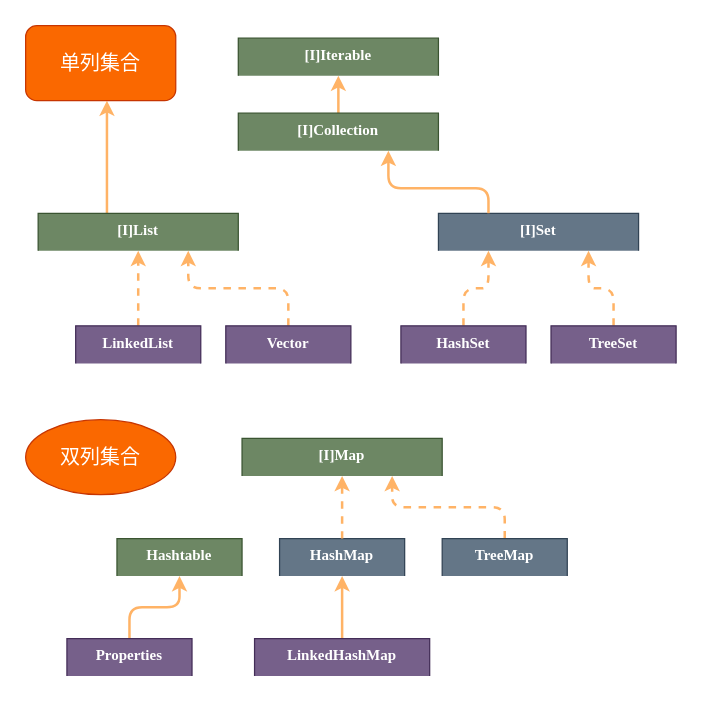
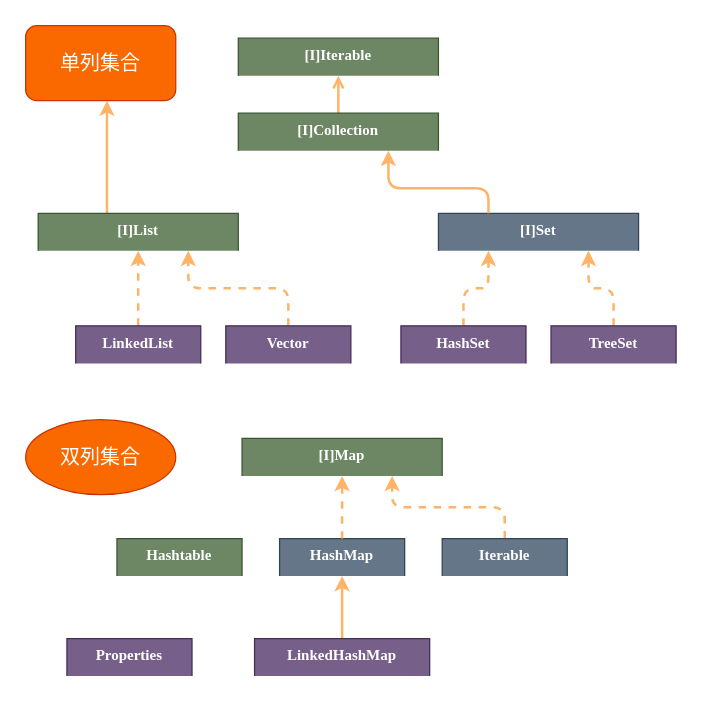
  <mxCell id="0" />
  <mxCell id="1" parent="0" />
  <mxCell id="2" value="[I]Set" style="swimlane;fontStyle=1;align=center;verticalAlign=top;childLayout=stackLayout;horizontal=1;startSize=30;horizontalStack=0;resizeParent=1;resizeLast=0;collapsible=1;marginBottom=0;rounded=0;shadow=0;strokeWidth=1;fontFamily=Verdana;labelBackgroundColor=none;labelBorderColor=none;fillColor=#647687;fontColor=#ffffff;strokeColor=#314354;swimlaneLine=0;connectable=1;allowArrows=1;expand=1;" parent="1" vertex="1"><mxGeometry x="350" y="170" width="160" height="30" as="geometry"><mxRectangle x="230" y="140" width="160" height="26" as="alternateBounds" /></mxGeometry></mxCell>
  <mxCell id="3" style="edgeStyle=elbowEdgeStyle;html=1;strokeWidth=2;strokeColor=#FFB366;" edge="1" parent="1" source="4" target="17"><mxGeometry relative="1" as="geometry" /></mxCell>
  <mxCell id="4" value="[I]List" style="swimlane;fontStyle=1;align=center;verticalAlign=top;childLayout=stackLayout;horizontal=1;startSize=30;horizontalStack=0;resizeParent=1;resizeLast=0;collapsible=1;marginBottom=0;rounded=0;shadow=0;strokeWidth=1;fontFamily=Verdana;labelBackgroundColor=none;labelBorderColor=none;fillColor=#6d8764;fontColor=#ffffff;strokeColor=#3A5431;swimlaneLine=0;connectable=1;allowArrows=1;expand=1;movable=1;" parent="1" vertex="1"><mxGeometry x="30" y="170" width="160" height="30" as="geometry"><mxRectangle x="200" y="160" width="160" height="26" as="alternateBounds" /></mxGeometry></mxCell>
  <mxCell id="5" style="edgeStyle=elbowEdgeStyle;elbow=vertical;html=1;entryX=0.25;entryY=0;entryDx=0;entryDy=0;strokeWidth=2;strokeColor=#FFB366;startArrow=classic;startFill=1;endArrow=none;endFill=0;exitX=0.75;exitY=1;exitDx=0;exitDy=0;" parent="1" source="7" target="2" edge="1"><mxGeometry relative="1" as="geometry"><Array as="points"><mxPoint x="230" y="150" /></Array></mxGeometry></mxCell>
- <mxCell id="6" style="edgeStyle=elbowEdgeStyle;elbow=vertical;html=1;strokeColor=#FFB366;strokeWidth=2;" edge="1" parent="1" source="7" target="16"><mxGeometry relative="1" as="geometry" /></mxCell>
+ <mxCell id="6" style="edgeStyle=elbowEdgeStyle;elbow=vertical;html=1;strokeColor=#FFB366;strokeWidth=2;endArrow=open;" edge="1" parent="1" source="7" target="16"><mxGeometry relative="1" as="geometry" /></mxCell>
  <mxCell id="7" value="[I]Collection" style="swimlane;fontStyle=1;align=center;verticalAlign=top;childLayout=stackLayout;horizontal=1;startSize=30;horizontalStack=0;resizeParent=1;resizeLast=0;collapsible=1;marginBottom=0;rounded=0;shadow=0;strokeWidth=1;fontFamily=Verdana;labelBackgroundColor=none;labelBorderColor=none;fillColor=#6d8764;fontColor=#ffffff;strokeColor=#3A5431;swimlaneLine=0;connectable=1;allowArrows=1;expand=1;pointerEvents=1;deletable=1;cloneable=1;rotatable=1;resizable=1;" parent="1" vertex="1"><mxGeometry x="190" y="90" width="160" height="30" as="geometry"><mxRectangle x="480" y="160" width="160" height="26" as="alternateBounds" /></mxGeometry></mxCell>
  <mxCell id="8" style="edgeStyle=elbowEdgeStyle;html=1;entryX=0.5;entryY=1;entryDx=0;entryDy=0;dashed=1;strokeColor=#FFB366;strokeWidth=2;exitX=0.5;exitY=0;exitDx=0;exitDy=0;elbow=vertical;" edge="1" parent="1" source="9" target="4"><mxGeometry relative="1" as="geometry"><Array as="points"><mxPoint x="110" y="240" /></Array></mxGeometry></mxCell>
  <mxCell id="9" value="LinkedList" style="swimlane;fontStyle=1;align=center;verticalAlign=top;childLayout=stackLayout;horizontal=1;startSize=30;horizontalStack=0;resizeParent=1;resizeLast=0;collapsible=1;marginBottom=0;rounded=0;shadow=0;strokeWidth=1;fontFamily=Verdana;labelBackgroundColor=none;labelBorderColor=none;fillColor=#76608a;fontColor=#ffffff;strokeColor=#432D57;swimlaneLine=0;connectable=1;allowArrows=1;expand=1;" vertex="1" parent="1"><mxGeometry x="60" y="260" width="100" height="30" as="geometry"><mxRectangle x="230" y="140" width="160" height="26" as="alternateBounds" /></mxGeometry></mxCell>
  <mxCell id="10" style="edgeStyle=elbowEdgeStyle;html=1;entryX=0.75;entryY=1;entryDx=0;entryDy=0;dashed=1;strokeColor=#FFB366;strokeWidth=2;exitX=0.5;exitY=0;exitDx=0;exitDy=0;elbow=vertical;" edge="1" parent="1" source="11" target="4"><mxGeometry relative="1" as="geometry" /></mxCell>
  <mxCell id="11" value="Vector" style="swimlane;fontStyle=1;align=center;verticalAlign=top;childLayout=stackLayout;horizontal=1;startSize=30;horizontalStack=0;resizeParent=1;resizeLast=0;collapsible=1;marginBottom=0;rounded=0;shadow=0;strokeWidth=1;fontFamily=Verdana;labelBackgroundColor=none;labelBorderColor=none;fillColor=#76608a;fontColor=#ffffff;strokeColor=#432D57;swimlaneLine=0;connectable=1;allowArrows=1;expand=1;" vertex="1" parent="1"><mxGeometry x="180" y="260" width="100" height="30" as="geometry"><mxRectangle x="230" y="140" width="160" height="26" as="alternateBounds" /></mxGeometry></mxCell>
  <mxCell id="12" style="edgeStyle=elbowEdgeStyle;elbow=vertical;html=1;entryX=0.25;entryY=1;entryDx=0;entryDy=0;strokeColor=#FFB366;strokeWidth=2;dashed=1;" edge="1" parent="1" source="13" target="2"><mxGeometry relative="1" as="geometry" /></mxCell>
  <mxCell id="13" value="HashSet" style="swimlane;fontStyle=1;align=center;verticalAlign=top;childLayout=stackLayout;horizontal=1;startSize=30;horizontalStack=0;resizeParent=1;resizeLast=0;collapsible=1;marginBottom=0;rounded=0;shadow=0;strokeWidth=1;fontFamily=Verdana;labelBackgroundColor=none;labelBorderColor=none;fillColor=#76608a;fontColor=#ffffff;strokeColor=#432D57;swimlaneLine=0;connectable=1;allowArrows=1;expand=1;" vertex="1" parent="1"><mxGeometry x="320" y="260" width="100" height="30" as="geometry"><mxRectangle x="230" y="140" width="160" height="26" as="alternateBounds" /></mxGeometry></mxCell>
  <mxCell id="14" style="edgeStyle=elbowEdgeStyle;elbow=vertical;html=1;entryX=0.75;entryY=1;entryDx=0;entryDy=0;strokeColor=#FFB366;strokeWidth=2;dashed=1;" edge="1" parent="1" source="15" target="2"><mxGeometry relative="1" as="geometry" /></mxCell>
  <mxCell id="15" value="TreeSet" style="swimlane;fontStyle=1;align=center;verticalAlign=top;childLayout=stackLayout;horizontal=1;startSize=30;horizontalStack=0;resizeParent=1;resizeLast=0;collapsible=1;marginBottom=0;rounded=0;shadow=0;strokeWidth=1;fontFamily=Verdana;labelBackgroundColor=none;labelBorderColor=none;fillColor=#76608a;fontColor=#ffffff;strokeColor=#432D57;swimlaneLine=0;connectable=1;allowArrows=1;expand=1;" vertex="1" parent="1"><mxGeometry x="440" y="260" width="100" height="30" as="geometry"><mxRectangle x="230" y="140" width="160" height="26" as="alternateBounds" /></mxGeometry></mxCell>
  <mxCell id="16" value="[I]Iterable" style="swimlane;fontStyle=1;align=center;verticalAlign=top;childLayout=stackLayout;horizontal=1;startSize=30;horizontalStack=0;resizeParent=1;resizeLast=0;collapsible=1;marginBottom=0;rounded=0;shadow=0;strokeWidth=1;fontFamily=Verdana;labelBackgroundColor=none;labelBorderColor=none;fillColor=#6d8764;fontColor=#ffffff;strokeColor=#3A5431;swimlaneLine=0;connectable=1;allowArrows=1;expand=1;pointerEvents=1;deletable=1;cloneable=1;rotatable=1;resizable=1;" vertex="1" parent="1"><mxGeometry x="190" y="30" width="160" height="30" as="geometry"><mxRectangle x="480" y="110" width="160" height="26" as="alternateBounds" /></mxGeometry></mxCell>
  <mxCell id="17" value="&lt;font color=&quot;#ffffff&quot; style=&quot;font-size: 16px;&quot;&gt;单列集合&lt;/font&gt;" style="rounded=1;whiteSpace=wrap;html=1;fillColor=#fa6800;fontColor=#000000;strokeColor=#C73500;fontFamily=Verdana;fontSize=16;" vertex="1" parent="1"><mxGeometry x="20" y="20" width="120" height="60" as="geometry" /></mxCell>
  <mxCell id="18" value="HashMap" style="swimlane;fontStyle=1;align=center;verticalAlign=top;childLayout=stackLayout;horizontal=1;startSize=30;horizontalStack=0;resizeParent=1;resizeLast=0;collapsible=1;marginBottom=0;rounded=0;shadow=0;strokeWidth=1;fontFamily=Verdana;labelBackgroundColor=none;labelBorderColor=none;fillColor=#647687;fontColor=#ffffff;strokeColor=#314354;swimlaneLine=0;connectable=1;allowArrows=1;expand=1;" vertex="1" parent="1"><mxGeometry x="223" y="430" width="100" height="30" as="geometry"><mxRectangle x="230" y="140" width="160" height="26" as="alternateBounds" /></mxGeometry></mxCell>
  <mxCell id="19" value="Hashtable" style="swimlane;fontStyle=1;align=center;verticalAlign=top;childLayout=stackLayout;horizontal=1;startSize=30;horizontalStack=0;resizeParent=1;resizeLast=0;collapsible=1;marginBottom=0;rounded=0;shadow=0;strokeWidth=1;fontFamily=Verdana;labelBackgroundColor=none;labelBorderColor=none;fillColor=#6d8764;fontColor=#ffffff;strokeColor=#3A5431;swimlaneLine=0;connectable=1;allowArrows=1;expand=1;movable=1;" vertex="1" parent="1"><mxGeometry x="93" y="430" width="100" height="30" as="geometry"><mxRectangle x="200" y="160" width="160" height="26" as="alternateBounds" /></mxGeometry></mxCell>
  <mxCell id="20" style="edgeStyle=elbowEdgeStyle;elbow=vertical;html=1;entryX=0.5;entryY=0;entryDx=0;entryDy=0;strokeWidth=2;strokeColor=#FFB366;startArrow=classic;startFill=1;endArrow=none;endFill=0;exitX=0.5;exitY=1;exitDx=0;exitDy=0;dashed=1;" edge="1" parent="1" source="21" target="18"><mxGeometry relative="1" as="geometry"><Array as="points"><mxPoint x="233" y="410" /></Array></mxGeometry></mxCell>
  <mxCell id="21" value="[I]Map" style="swimlane;fontStyle=1;align=center;verticalAlign=top;childLayout=stackLayout;horizontal=1;startSize=30;horizontalStack=0;resizeParent=1;resizeLast=0;collapsible=1;marginBottom=0;rounded=0;shadow=0;strokeWidth=1;fontFamily=Verdana;labelBackgroundColor=none;labelBorderColor=none;fillColor=#6d8764;fontColor=#ffffff;strokeColor=#3A5431;swimlaneLine=0;connectable=1;allowArrows=1;expand=1;pointerEvents=1;deletable=1;cloneable=1;rotatable=1;resizable=1;" vertex="1" parent="1"><mxGeometry x="193" y="350" width="160" height="30" as="geometry"><mxRectangle x="480" y="160" width="160" height="26" as="alternateBounds" /></mxGeometry></mxCell>
- <mxCell id="22" style="edgeStyle=elbowEdgeStyle;elbow=vertical;html=1;fontFamily=Verdana;fontSize=16;fontColor=#FFFFFF;strokeColor=#FFB366;strokeWidth=2;" edge="1" parent="1" source="23" target="19"><mxGeometry relative="1" as="geometry" /></mxCell>
  <mxCell id="23" value="Properties" style="swimlane;fontStyle=1;align=center;verticalAlign=top;childLayout=stackLayout;horizontal=1;startSize=30;horizontalStack=0;resizeParent=1;resizeLast=0;collapsible=1;marginBottom=0;rounded=0;shadow=0;strokeWidth=1;fontFamily=Verdana;labelBackgroundColor=none;labelBorderColor=none;fillColor=#76608a;fontColor=#ffffff;strokeColor=#432D57;swimlaneLine=0;connectable=1;allowArrows=1;expand=1;" vertex="1" parent="1"><mxGeometry x="53" y="510" width="100" height="30" as="geometry"><mxRectangle x="230" y="140" width="160" height="26" as="alternateBounds" /></mxGeometry></mxCell>
  <mxCell id="24" value="&lt;font color=&quot;#ffffff&quot; style=&quot;font-size: 16px&quot;&gt;双列集合&lt;/font&gt;" style="ellipse;whiteSpace=wrap;html=1;fillColor=#fa6800;fontColor=#000000;strokeColor=#C73500;fontFamily=Verdana;fontSize=16;" vertex="1" parent="1"><mxGeometry x="20" y="335" width="120" height="60" as="geometry" /></mxCell>
  <mxCell id="25" style="edgeStyle=elbowEdgeStyle;elbow=vertical;html=1;entryX=0.75;entryY=1;entryDx=0;entryDy=0;fontFamily=Verdana;fontSize=16;fontColor=#FFFFFF;strokeColor=#FFB366;strokeWidth=2;dashed=1;" edge="1" parent="1" source="26" target="21"><mxGeometry relative="1" as="geometry" /></mxCell>
- <mxCell id="26" value="TreeMap" style="swimlane;fontStyle=1;align=center;verticalAlign=top;childLayout=stackLayout;horizontal=1;startSize=30;horizontalStack=0;resizeParent=1;resizeLast=0;collapsible=1;marginBottom=0;rounded=0;shadow=0;strokeWidth=1;fontFamily=Verdana;labelBackgroundColor=none;labelBorderColor=none;fillColor=#647687;fontColor=#ffffff;strokeColor=#314354;swimlaneLine=0;connectable=1;allowArrows=1;expand=1;" vertex="1" parent="1"><mxGeometry x="353" y="430" width="100" height="30" as="geometry"><mxRectangle x="230" y="140" width="160" height="26" as="alternateBounds" /></mxGeometry></mxCell>
+ <mxCell id="26" value="Iterable" style="swimlane;fontStyle=1;align=center;verticalAlign=top;childLayout=stackLayout;horizontal=1;startSize=30;horizontalStack=0;resizeParent=1;resizeLast=0;collapsible=1;marginBottom=0;rounded=0;shadow=0;strokeWidth=1;fontFamily=Verdana;labelBackgroundColor=none;labelBorderColor=none;fillColor=#647687;fontColor=#ffffff;strokeColor=#314354;swimlaneLine=0;connectable=1;allowArrows=1;expand=1;" vertex="1" parent="1"><mxGeometry x="353" y="430" width="100" height="30" as="geometry"><mxRectangle x="230" y="140" width="160" height="26" as="alternateBounds" /></mxGeometry></mxCell>
  <mxCell id="27" style="edgeStyle=elbowEdgeStyle;elbow=vertical;html=1;fontFamily=Verdana;fontSize=16;fontColor=#FFFFFF;strokeColor=#FFB366;strokeWidth=2;" edge="1" parent="1" source="28" target="18"><mxGeometry relative="1" as="geometry" /></mxCell>
  <mxCell id="28" value="LinkedHashMap" style="swimlane;fontStyle=1;align=center;verticalAlign=top;childLayout=stackLayout;horizontal=1;startSize=30;horizontalStack=0;resizeParent=1;resizeLast=0;collapsible=1;marginBottom=0;rounded=0;shadow=0;strokeWidth=1;fontFamily=Verdana;labelBackgroundColor=none;labelBorderColor=none;fillColor=#76608a;fontColor=#ffffff;strokeColor=#432D57;swimlaneLine=0;connectable=1;allowArrows=1;expand=1;" vertex="1" parent="1"><mxGeometry x="203" y="510" width="140" height="30" as="geometry"><mxRectangle x="230" y="140" width="160" height="26" as="alternateBounds" /></mxGeometry></mxCell>
